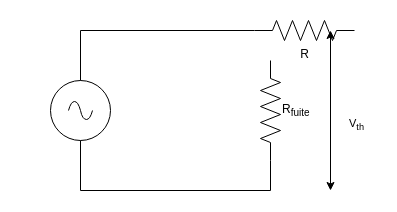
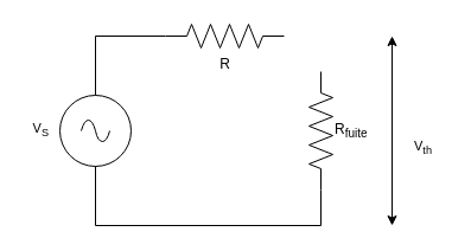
  <mxCell id="0" />
  <mxCell id="1" parent="0" />
+ <mxCell id="2" value="&lt;div align=&quot;right&quot;&gt;V&lt;sub&gt;S&lt;/sub&gt;&lt;/div&gt;" style="text;html=1;whiteSpace=wrap;strokeColor=none;fillColor=none;align=right;verticalAlign=middle;rounded=0;fontFamily=Helvetica;fontSize=11;fontColor=default;labelBackgroundColor=default;convertToSvg=1;" vertex="1" parent="1"><mxGeometry x="20" y="95" width="23" height="30" as="geometry" /></mxCell>
  <mxCell id="3" value="" style="pointerEvents=1;verticalLabelPosition=bottom;shadow=0;dashed=0;align=center;html=1;verticalAlign=top;shape=mxgraph.electrical.signal_sources.source;aspect=fixed;points=[[0.5,0,0],[1,0.5,0],[0.5,1,0],[0,0.5,0]];elSignalType=ac;convertToSvg=1;" vertex="1" parent="1"><mxGeometry x="50" y="80" width="60" height="60" as="geometry" /></mxCell>
- <mxCell id="4" value="R" style="pointerEvents=1;verticalLabelPosition=bottom;shadow=0;dashed=0;align=center;html=1;verticalAlign=top;shape=mxgraph.electrical.resistors.resistor_2;convertToSvg=1;" vertex="1" parent="1"><mxGeometry x="254" y="20" width="100" height="20" as="geometry" /></mxCell>
+ <mxCell id="4" value="R" style="pointerEvents=1;verticalLabelPosition=bottom;shadow=0;dashed=0;align=center;html=1;verticalAlign=top;shape=mxgraph.electrical.resistors.resistor_2;convertToSvg=1;" vertex="1" parent="1"><mxGeometry x="139" y="20" width="100" height="20" as="geometry" /></mxCell>
  <mxCell id="5" style="edgeStyle=orthogonalEdgeStyle;shape=connector;rounded=0;orthogonalLoop=1;jettySize=auto;html=1;exitX=0;exitY=0.5;exitDx=0;exitDy=0;exitPerimeter=0;entryX=0.5;entryY=0;entryDx=0;entryDy=0;entryPerimeter=0;strokeColor=default;align=center;verticalAlign=middle;fontFamily=Helvetica;fontSize=11;fontColor=default;labelBackgroundColor=default;endArrow=none;endFill=0;convertToSvg=1;" edge="1" parent="1" source="4" target="3"><mxGeometry relative="1" as="geometry" /></mxCell>
  <mxCell id="6" value="R&lt;sub&gt;fuite&lt;/sub&gt;" style="pointerEvents=1;verticalLabelPosition=bottom;shadow=0;dashed=0;align=left;html=1;verticalAlign=middle;shape=mxgraph.electrical.resistors.resistor_2;convertToSvg=1;rotation=90;horizontal=0;" vertex="1" parent="1"><mxGeometry x="220" y="100" width="100" height="20" as="geometry" /></mxCell>
  <mxCell id="7" style="edgeStyle=orthogonalEdgeStyle;shape=connector;rounded=0;orthogonalLoop=1;jettySize=auto;html=1;exitX=1;exitY=0.5;exitDx=0;exitDy=0;exitPerimeter=0;entryX=0.5;entryY=1;entryDx=0;entryDy=0;entryPerimeter=0;strokeColor=default;align=center;verticalAlign=middle;fontFamily=Helvetica;fontSize=11;fontColor=default;labelBackgroundColor=default;endArrow=none;endFill=0;" edge="1" parent="1" source="6" target="3"><mxGeometry relative="1" as="geometry"><Array as="points"><mxPoint x="270" y="190" /><mxPoint x="80" y="190" /></Array></mxGeometry></mxCell>
  <mxCell id="8" value="" style="edgeStyle=none;orthogonalLoop=1;jettySize=auto;html=1;rounded=0;strokeColor=default;align=center;verticalAlign=middle;fontFamily=Helvetica;fontSize=11;fontColor=default;labelBackgroundColor=default;endArrow=classic;endFill=1;startArrow=classic;startFill=1;" edge="1" parent="1"><mxGeometry width="80" relative="1" as="geometry"><mxPoint x="330" y="190" as="sourcePoint" /><mxPoint x="330" y="30" as="targetPoint" /><Array as="points" /></mxGeometry></mxCell>
  <mxCell id="9" value="&lt;div align=&quot;left&quot;&gt;V&lt;sub&gt;th&lt;/sub&gt;&lt;/div&gt;" style="text;html=1;whiteSpace=wrap;strokeColor=none;fillColor=none;align=left;verticalAlign=middle;rounded=0;fontFamily=Helvetica;fontSize=11;fontColor=default;labelBackgroundColor=default;" vertex="1" parent="1"><mxGeometry x="347" y="115" width="28" height="20" as="geometry" /></mxCell>
